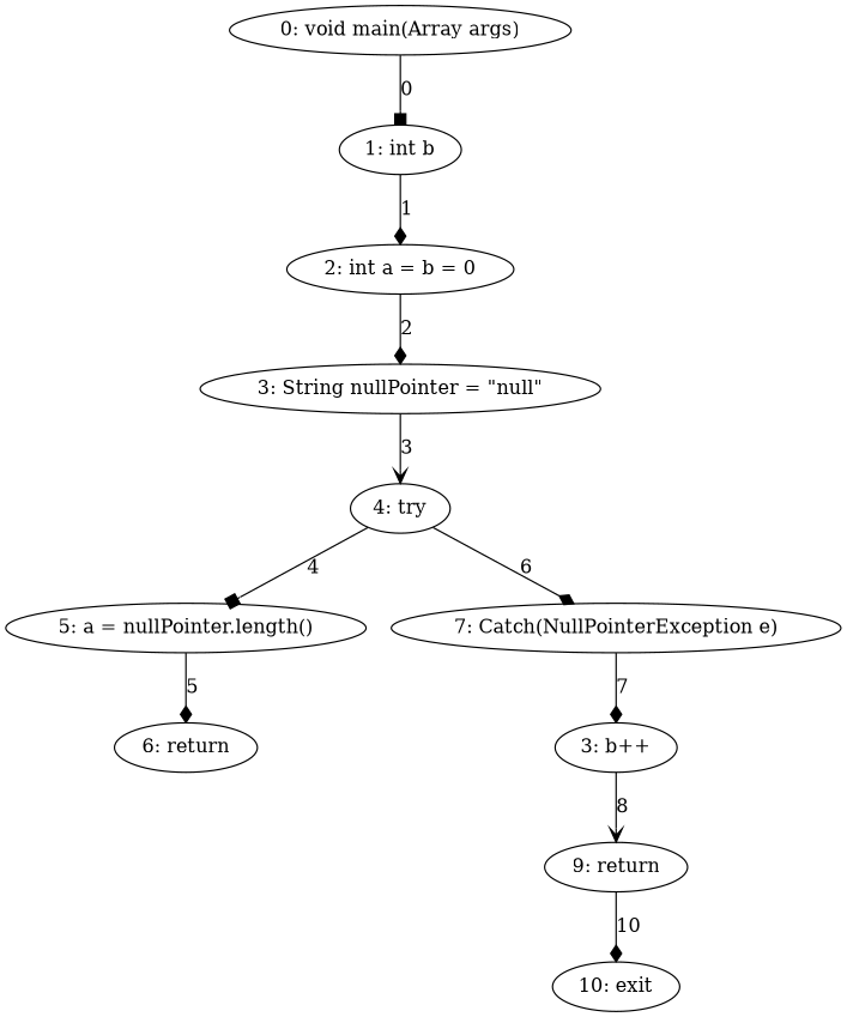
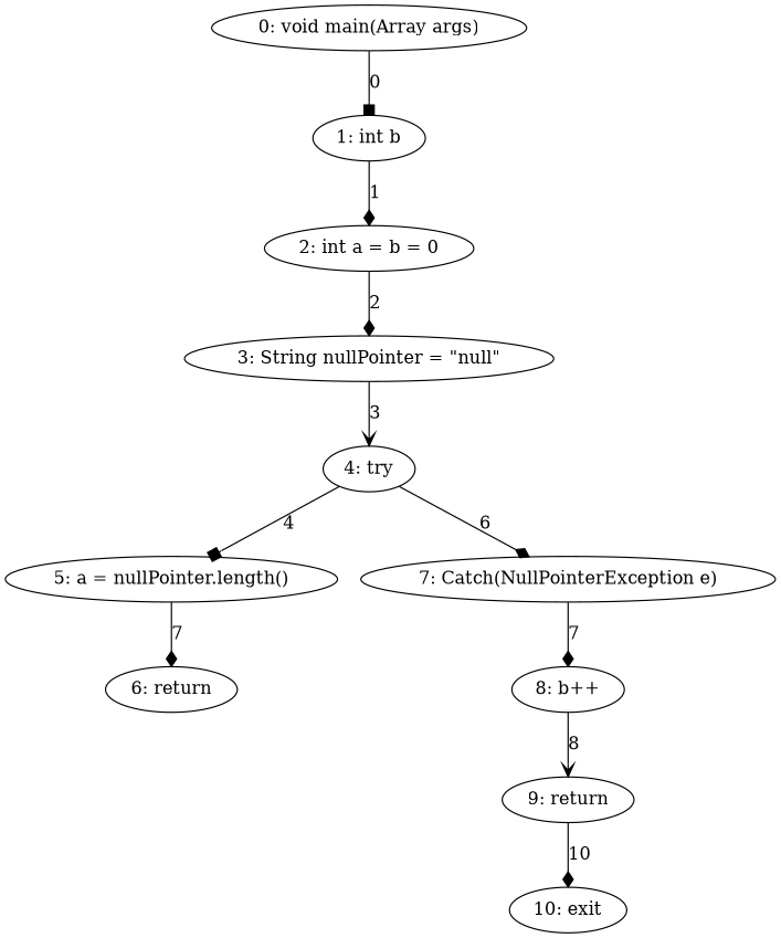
  digraph {
    edge [arrowhead=diamond]
    n1 [label="0: void main(Array args)"]
    n2 [label="1: int b"]
    n3 [label="2: int a = b = 0"]
    n4 [label="3: String nullPointer = \"null\""]
    n5 [label="4: try"]
    n6 [label="5: a = nullPointer.length()"]
    n7 [label="7: Catch(NullPointerException e)"]
    n8 [label="6: return"]
-   n9 [label="3: b++"]
+   n9 [label="8: b++"]
    n10 [label="10: exit"]
    n11 [label="9: return"]
    n1 -> n2 [arrowhead=box label=0]
    n2 -> n3 [label=1]
    n3 -> n4 [label=2]
    n4 -> n5 [arrowhead=vee label=3]
    n5 -> n6 [arrowhead=box label=4]
    n5 -> n7 [label=6]
-   n6 -> n8 [label=5]
+   n6 -> n8 [label=7]
    n7 -> n9 [label=7]
    n9 -> n11 [arrowhead=vee label=8]
    n11 -> n10 [label=10]
  }
